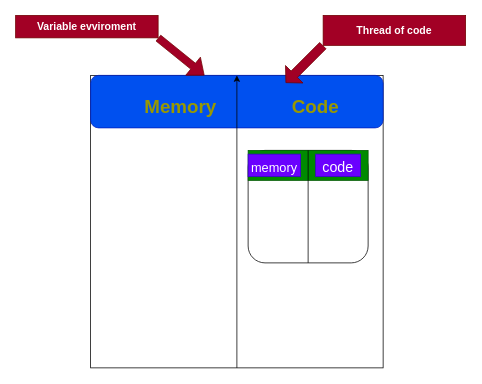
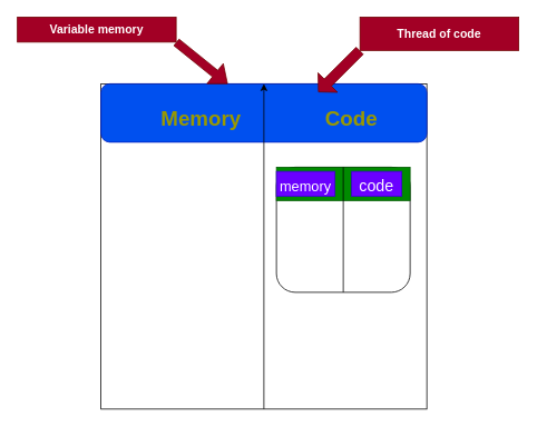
  <mxCell id="0" />
  <mxCell id="1" parent="0" />
  <mxCell id="2" value="" style="whiteSpace=wrap;html=1;aspect=fixed;" parent="1" vertex="1"><mxGeometry x="120" y="100" width="390" height="390" as="geometry" /></mxCell>
  <mxCell id="3" style="edgeStyle=none;html=1;" edge="1" parent="1" source="4" target="2"><mxGeometry relative="1" as="geometry" /></mxCell>
  <mxCell id="4" value="" style="rounded=1;whiteSpace=wrap;html=1;fillColor=#0050ef;fontColor=#ffffff;strokeColor=#001DBC;" parent="1" vertex="1"><mxGeometry x="120" y="100" width="390" height="70" as="geometry" /></mxCell>
  <mxCell id="5" value="" style="endArrow=none;html=1;entryX=0.5;entryY=1;entryDx=0;entryDy=0;exitX=0.5;exitY=1;exitDx=0;exitDy=0;" parent="1" source="4" target="2" edge="1"><mxGeometry width="50" height="50" relative="1" as="geometry"><mxPoint x="310" y="320" as="sourcePoint" /><mxPoint x="360" y="270" as="targetPoint" /><Array as="points" /></mxGeometry></mxCell>
  <mxCell id="6" value="&lt;b&gt;&lt;font color=&quot;#999900&quot; style=&quot;font-size: 25px;&quot;&gt;Memory&lt;/font&gt;&lt;/b&gt;" style="text;html=1;strokeColor=none;fillColor=none;align=center;verticalAlign=middle;whiteSpace=wrap;rounded=0;" parent="1" vertex="1"><mxGeometry x="210" y="125" width="60" height="30" as="geometry" /></mxCell>
  <mxCell id="7" style="edgeStyle=none;html=1;exitX=0.5;exitY=1;exitDx=0;exitDy=0;entryX=0.5;entryY=0;entryDx=0;entryDy=0;" parent="1" source="4" target="2" edge="1"><mxGeometry relative="1" as="geometry" /></mxCell>
  <mxCell id="8" value="&lt;b&gt;&lt;font color=&quot;#999900&quot; style=&quot;font-size: 25px;&quot;&gt;Code&lt;/font&gt;&lt;/b&gt;" style="text;html=1;strokeColor=none;fillColor=none;align=center;verticalAlign=middle;whiteSpace=wrap;rounded=0;" parent="1" vertex="1"><mxGeometry x="390" y="125" width="60" height="30" as="geometry" /></mxCell>
- <mxCell id="9" value="&lt;font style=&quot;font-size: 14px;&quot;&gt;&lt;b&gt;Variable evviroment&lt;/b&gt;&lt;/font&gt;" style="text;html=1;strokeColor=#6F0000;fillColor=#a20025;align=center;verticalAlign=middle;whiteSpace=wrap;rounded=0;fontSize=10;fontColor=#ffffff;" parent="1" vertex="1"><mxGeometry x="20" y="20" width="190" height="30" as="geometry" /></mxCell>
+ <mxCell id="9" value="&lt;font style=&quot;font-size: 14px;&quot;&gt;&lt;b&gt;Variable memory&lt;/b&gt;&lt;/font&gt;" style="text;html=1;strokeColor=#6F0000;fillColor=#a20025;align=center;verticalAlign=middle;whiteSpace=wrap;rounded=0;fontSize=10;fontColor=#ffffff;" parent="1" vertex="1"><mxGeometry x="20" y="20" width="190" height="30" as="geometry" /></mxCell>
  <mxCell id="10" value="&lt;font style=&quot;font-size: 14px;&quot;&gt;&lt;b&gt;Thread of code&lt;/b&gt;&lt;/font&gt;" style="text;html=1;strokeColor=#6F0000;fillColor=#a20025;align=center;verticalAlign=middle;whiteSpace=wrap;rounded=0;fontSize=10;fontColor=#ffffff;" parent="1" vertex="1"><mxGeometry x="430" y="20" width="190" height="40" as="geometry" /></mxCell>
  <mxCell id="11" value="" style="shape=flexArrow;endArrow=classic;html=1;fontSize=14;fontColor=#999900;fillColor=#a20025;strokeColor=#6F0000;" parent="1" target="4" edge="1"><mxGeometry width="50" height="50" relative="1" as="geometry"><mxPoint x="210" y="50" as="sourcePoint" /><mxPoint x="250" y="-10" as="targetPoint" /></mxGeometry></mxCell>
  <mxCell id="12" value="" style="shape=flexArrow;endArrow=classic;html=1;fontSize=14;fontColor=#999900;fillColor=#a20025;strokeColor=#6F0000;width=12;endSize=4.92;exitX=0;exitY=1;exitDx=0;exitDy=0;" parent="1" source="10" edge="1"><mxGeometry width="50" height="50" relative="1" as="geometry"><mxPoint x="516.67" y="40" as="sourcePoint" /><mxPoint x="380.003" y="110" as="targetPoint" /><Array as="points" /></mxGeometry></mxCell>
  <mxCell id="13" value="" style="rounded=1;whiteSpace=wrap;html=1;fontSize=26;" vertex="1" parent="1"><mxGeometry x="330" y="200" width="160" height="150" as="geometry" /></mxCell>
  <mxCell id="14" value="" style="rounded=0;whiteSpace=wrap;html=1;fontSize=26;fillColor=#008a00;fontColor=#ffffff;strokeColor=#005700;" vertex="1" parent="1"><mxGeometry x="330" y="200" width="160" height="40" as="geometry" /></mxCell>
  <mxCell id="15" value="" style="endArrow=none;html=1;fontSize=26;entryX=0.5;entryY=0;entryDx=0;entryDy=0;exitX=0.5;exitY=1;exitDx=0;exitDy=0;" edge="1" parent="1" source="13" target="14"><mxGeometry width="50" height="50" relative="1" as="geometry"><mxPoint x="310" y="250" as="sourcePoint" /><mxPoint x="360" y="200" as="targetPoint" /></mxGeometry></mxCell>
  <mxCell id="16" value="&lt;font style=&quot;font-size: 17px;&quot;&gt;memory&lt;/font&gt;" style="text;html=1;strokeColor=#3700CC;fillColor=#6a00ff;align=center;verticalAlign=middle;whiteSpace=wrap;rounded=0;fontSize=26;fontColor=#ffffff;" vertex="1" parent="1"><mxGeometry x="330" y="205" width="70" height="30" as="geometry" /></mxCell>
  <mxCell id="17" value="&lt;font style=&quot;font-size: 19px;&quot;&gt;code&lt;/font&gt;" style="text;html=1;strokeColor=#3700CC;fillColor=#6a00ff;align=center;verticalAlign=middle;whiteSpace=wrap;rounded=0;fontSize=26;fontColor=#ffffff;" vertex="1" parent="1"><mxGeometry x="420" y="205" width="60" height="30" as="geometry" /></mxCell>
